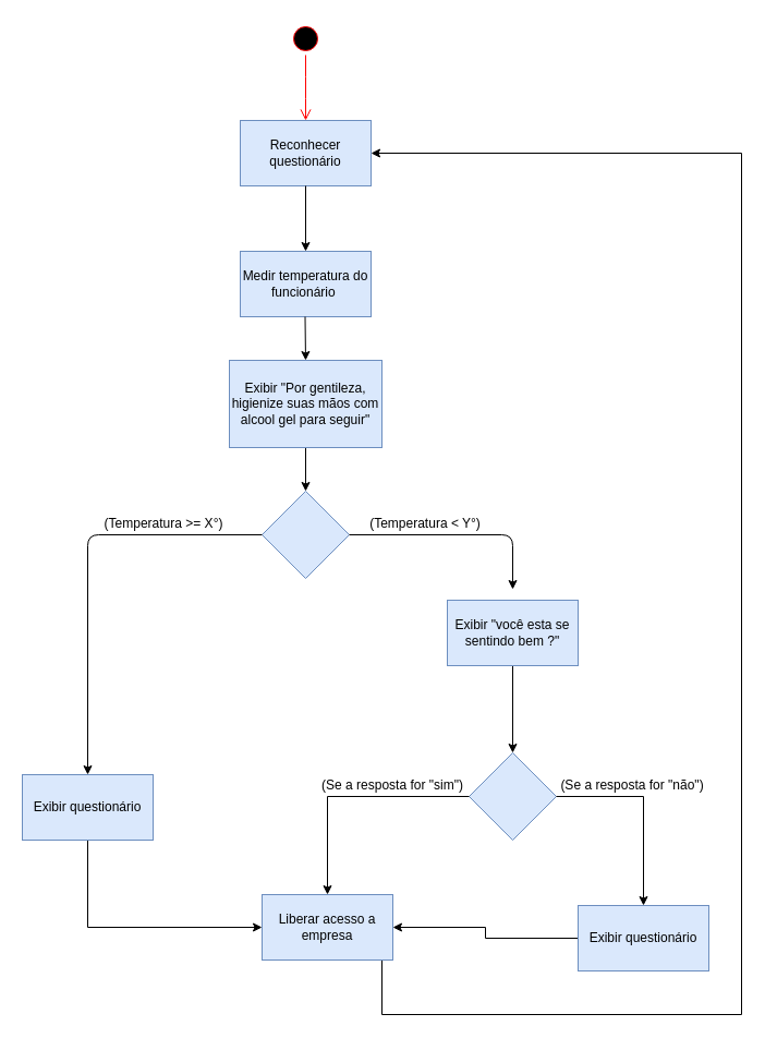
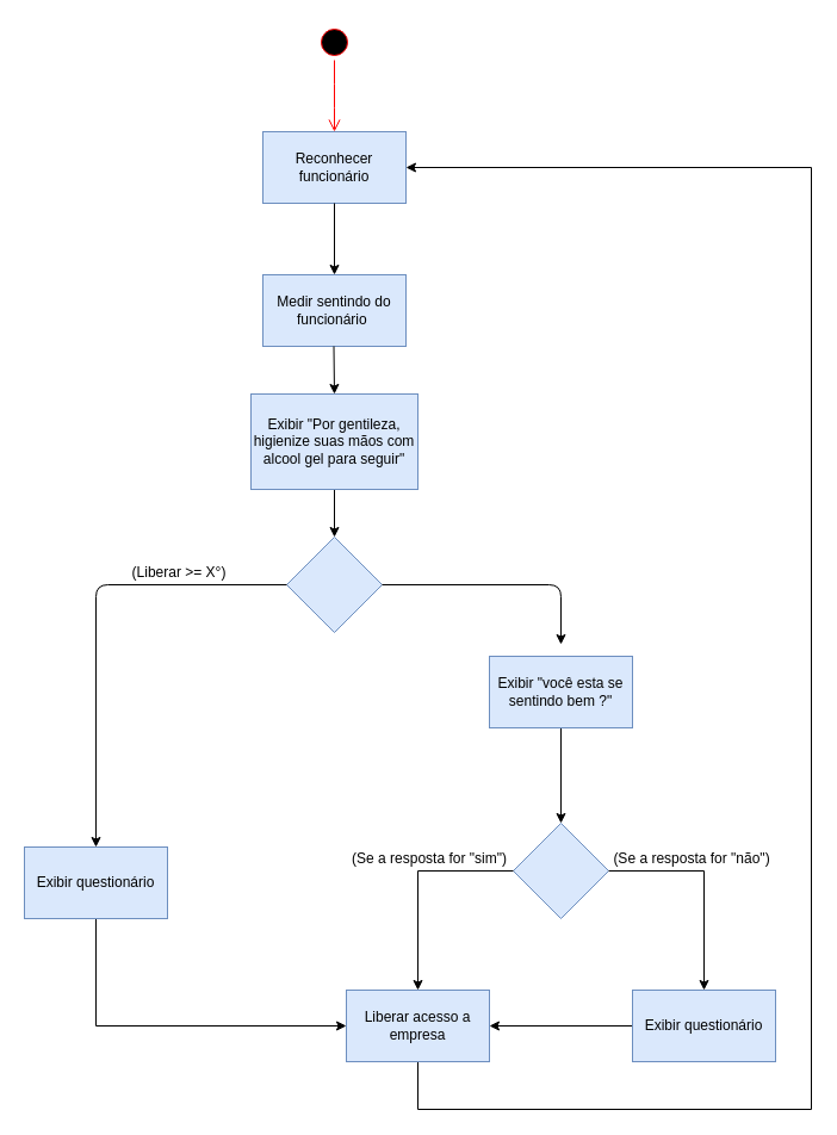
  <mxCell id="0" />
  <mxCell id="1" parent="0" />
- <mxCell id="2" value="Reconhecer questionário" style="rounded=0;whiteSpace=wrap;html=1;fillColor=#dae8fc;strokeColor=#6c8ebf;labelBackgroundColor=none;labelBorderColor=none;" vertex="1" parent="1"><mxGeometry x="220" y="110" width="120" height="60" as="geometry" /></mxCell>
+ <mxCell id="2" value="Reconhecer funcionário" style="rounded=0;whiteSpace=wrap;html=1;fillColor=#dae8fc;strokeColor=#6c8ebf;labelBackgroundColor=none;labelBorderColor=none;" vertex="1" parent="1"><mxGeometry x="220" y="110" width="120" height="60" as="geometry" /></mxCell>
  <mxCell id="3" value="" style="ellipse;html=1;shape=startState;fillColor=#000000;strokeColor=#ff0000;" vertex="1" parent="1"><mxGeometry x="265" y="20" width="30" height="30" as="geometry" /></mxCell>
  <mxCell id="4" value="" style="edgeStyle=orthogonalEdgeStyle;html=1;verticalAlign=bottom;endArrow=open;endSize=8;strokeColor=#ff0000;" edge="1" parent="1" source="3"><mxGeometry relative="1" as="geometry"><mxPoint x="280" y="110" as="targetPoint" /></mxGeometry></mxCell>
  <mxCell id="5" value="" style="endArrow=classic;html=1;exitX=0.5;exitY=1;exitDx=0;exitDy=0;" edge="1" parent="1" source="2"><mxGeometry width="50" height="50" relative="1" as="geometry"><mxPoint x="650" y="260" as="sourcePoint" /><mxPoint x="280" y="230" as="targetPoint" /></mxGeometry></mxCell>
- <mxCell id="6" value="Medir temperatura do funcionário&amp;nbsp;" style="rounded=0;whiteSpace=wrap;html=1;fillColor=#dae8fc;strokeColor=#6c8ebf;" vertex="1" parent="1"><mxGeometry x="220" y="230" width="120" height="60" as="geometry" /></mxCell>
+ <mxCell id="6" value="Medir sentindo do funcionário&amp;nbsp;" style="rounded=0;whiteSpace=wrap;html=1;fillColor=#dae8fc;strokeColor=#6c8ebf;" vertex="1" parent="1"><mxGeometry x="220" y="230" width="120" height="60" as="geometry" /></mxCell>
  <mxCell id="7" value="" style="rhombus;whiteSpace=wrap;html=1;strokeColor=#6c8ebf;fillColor=#dae8fc;" vertex="1" parent="1"><mxGeometry x="240" y="450" width="80" height="80" as="geometry" /></mxCell>
  <mxCell id="8" value="" style="endArrow=classic;html=1;exitX=0;exitY=0.5;exitDx=0;exitDy=0;entryX=0.5;entryY=0;entryDx=0;entryDy=0;" edge="1" parent="1" source="7" target="15"><mxGeometry width="50" height="50" relative="1" as="geometry"><mxPoint x="650" y="540" as="sourcePoint" /><mxPoint x="80" y="540" as="targetPoint" /><Array as="points"><mxPoint x="80" y="490" /></Array></mxGeometry></mxCell>
  <mxCell id="9" value="" style="endArrow=classic;html=1;exitX=1;exitY=0.5;exitDx=0;exitDy=0;" edge="1" parent="1" source="7"><mxGeometry width="50" height="50" relative="1" as="geometry"><mxPoint x="650" y="540" as="sourcePoint" /><mxPoint x="470" y="540" as="targetPoint" /><Array as="points"><mxPoint x="470" y="490" /></Array></mxGeometry></mxCell>
  <mxCell id="10" value="" style="edgeStyle=orthogonalEdgeStyle;rounded=0;orthogonalLoop=1;jettySize=auto;html=1;" edge="1" parent="1" source="11" target="16"><mxGeometry relative="1" as="geometry" /></mxCell>
  <mxCell id="11" value="Exibir &quot;você esta se sentindo bem ?&quot;" style="rounded=0;whiteSpace=wrap;html=1;fillColor=#dae8fc;strokeColor=#6c8ebf;" vertex="1" parent="1"><mxGeometry x="410" y="550" width="120" height="60" as="geometry" /></mxCell>
- <mxCell id="12" value="(Temperatura &amp;gt;= X°)" style="text;html=1;strokeColor=none;fillColor=none;align=center;verticalAlign=middle;whiteSpace=wrap;rounded=0;" vertex="1" parent="1"><mxGeometry x="80" y="470" width="140" height="20" as="geometry" /></mxCell>
- <mxCell id="13" value="(Temperatura &amp;lt; Y°)" style="text;html=1;strokeColor=none;fillColor=none;align=center;verticalAlign=middle;whiteSpace=wrap;rounded=0;" vertex="1" parent="1"><mxGeometry x="320" y="470" width="140" height="20" as="geometry" /></mxCell>
+ <mxCell id="12" value="(Liberar &amp;gt;= X°)" style="text;html=1;strokeColor=none;fillColor=none;align=center;verticalAlign=middle;whiteSpace=wrap;rounded=0;" vertex="1" parent="1"><mxGeometry x="80" y="470" width="140" height="20" as="geometry" /></mxCell>
  <mxCell id="14" style="edgeStyle=orthogonalEdgeStyle;rounded=0;orthogonalLoop=1;jettySize=auto;html=1;exitX=0.5;exitY=1;exitDx=0;exitDy=0;entryX=0;entryY=0.5;entryDx=0;entryDy=0;" edge="1" parent="1" source="15" target="19"><mxGeometry relative="1" as="geometry" /></mxCell>
  <mxCell id="15" value="Exibir questionário" style="rounded=0;whiteSpace=wrap;html=1;fillColor=#dae8fc;strokeColor=#6c8ebf;" vertex="1" parent="1"><mxGeometry x="20" y="710" width="120" height="60" as="geometry" /></mxCell>
  <mxCell id="16" value="" style="rhombus;whiteSpace=wrap;html=1;strokeColor=#6c8ebf;fillColor=#dae8fc;" vertex="1" parent="1"><mxGeometry x="430" y="690" width="80" height="80" as="geometry" /></mxCell>
  <mxCell id="17" value="" style="edgeStyle=orthogonalEdgeStyle;rounded=0;orthogonalLoop=1;jettySize=auto;html=1;exitX=0;exitY=0.5;exitDx=0;exitDy=0;entryX=0.5;entryY=0;entryDx=0;entryDy=0;" edge="1" parent="1" source="16" target="19"><mxGeometry relative="1" as="geometry"><mxPoint x="350" y="740" as="sourcePoint" /><mxPoint x="350" y="820" as="targetPoint" /></mxGeometry></mxCell>
  <mxCell id="18" style="edgeStyle=orthogonalEdgeStyle;rounded=0;orthogonalLoop=1;jettySize=auto;html=1;exitX=0.5;exitY=1;exitDx=0;exitDy=0;entryX=1;entryY=0.5;entryDx=0;entryDy=0;" edge="1" parent="1" source="19" target="2"><mxGeometry relative="1" as="geometry"><mxPoint x="770" y="609" as="targetPoint" /><Array as="points"><mxPoint x="350" y="930" /><mxPoint x="680" y="930" /><mxPoint x="680" y="140" /></Array></mxGeometry></mxCell>
- <mxCell id="19" value="Liberar acesso a empresa" style="rounded=0;whiteSpace=wrap;html=1;fillColor=#dae8fc;strokeColor=#6c8ebf;" vertex="1" parent="1"><mxGeometry x="240" y="820" width="120" height="60" as="geometry" /></mxCell>
+ <mxCell id="19" value="Liberar acesso a empresa" style="rounded=0;whiteSpace=wrap;html=1;fillColor=#dae8fc;strokeColor=#6c8ebf;" vertex="1" parent="1"><mxGeometry x="290" y="830" width="120" height="60" as="geometry" /></mxCell>
  <mxCell id="20" style="edgeStyle=orthogonalEdgeStyle;rounded=0;orthogonalLoop=1;jettySize=auto;html=1;exitX=0;exitY=0.5;exitDx=0;exitDy=0;entryX=1;entryY=0.5;entryDx=0;entryDy=0;" edge="1" parent="1" source="21" target="19"><mxGeometry relative="1" as="geometry" /></mxCell>
  <mxCell id="21" value="Exibir questionário" style="rounded=0;whiteSpace=wrap;html=1;fillColor=#dae8fc;strokeColor=#6c8ebf;" vertex="1" parent="1"><mxGeometry x="530" y="830" width="120" height="60" as="geometry" /></mxCell>
  <mxCell id="22" value="(Se a resposta for &quot;sim&quot;)" style="text;html=1;strokeColor=none;fillColor=none;align=center;verticalAlign=middle;whiteSpace=wrap;rounded=0;" vertex="1" parent="1"><mxGeometry x="290" y="710" width="140" height="20" as="geometry" /></mxCell>
  <mxCell id="23" style="edgeStyle=orthogonalEdgeStyle;rounded=0;orthogonalLoop=1;jettySize=auto;html=1;exitX=0;exitY=1;exitDx=0;exitDy=0;entryX=0.5;entryY=0;entryDx=0;entryDy=0;" edge="1" parent="1" source="24" target="21"><mxGeometry relative="1" as="geometry"><Array as="points"><mxPoint x="590" y="730" /></Array></mxGeometry></mxCell>
  <mxCell id="24" value="(Se a resposta for &quot;não&quot;)" style="text;html=1;strokeColor=none;fillColor=none;align=center;verticalAlign=middle;whiteSpace=wrap;rounded=0;" vertex="1" parent="1"><mxGeometry x="510" y="710" width="140" height="20" as="geometry" /></mxCell>
  <mxCell id="25" style="edgeStyle=orthogonalEdgeStyle;rounded=0;orthogonalLoop=1;jettySize=auto;html=1;exitX=0.5;exitY=1;exitDx=0;exitDy=0;entryX=0.5;entryY=0;entryDx=0;entryDy=0;" edge="1" parent="1" source="26" target="7"><mxGeometry relative="1" as="geometry" /></mxCell>
  <mxCell id="26" value="Exibir &quot;Por gentileza, higienize suas mãos com alcool gel para seguir&quot;" style="rounded=0;whiteSpace=wrap;html=1;fillColor=#dae8fc;strokeColor=#6c8ebf;" vertex="1" parent="1"><mxGeometry x="210" y="330" width="140" height="80" as="geometry" /></mxCell>
  <mxCell id="27" value="" style="endArrow=classic;html=1;exitX=0.5;exitY=1;exitDx=0;exitDy=0;" edge="1" parent="1"><mxGeometry width="50" height="50" relative="1" as="geometry"><mxPoint x="279.5" y="290" as="sourcePoint" /><mxPoint x="280" y="330" as="targetPoint" /></mxGeometry></mxCell>
